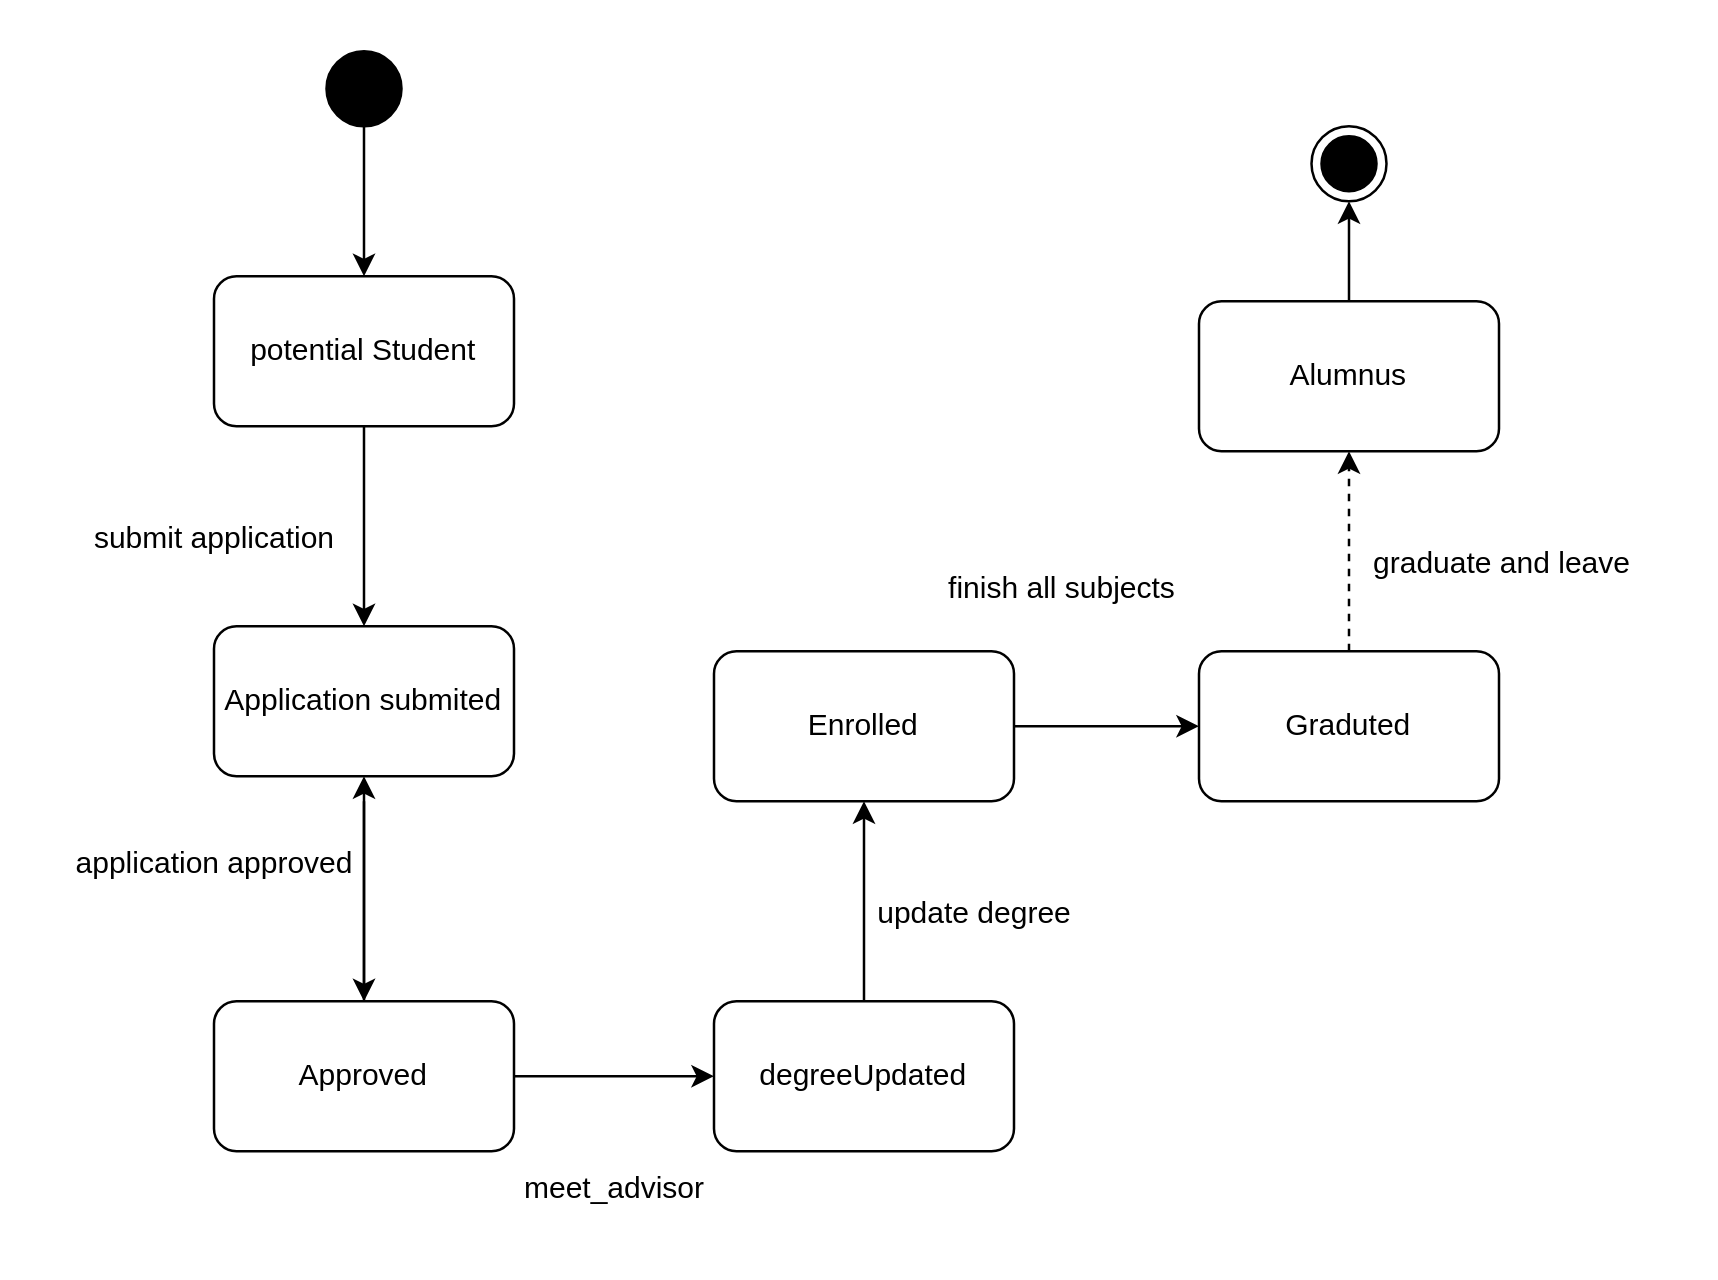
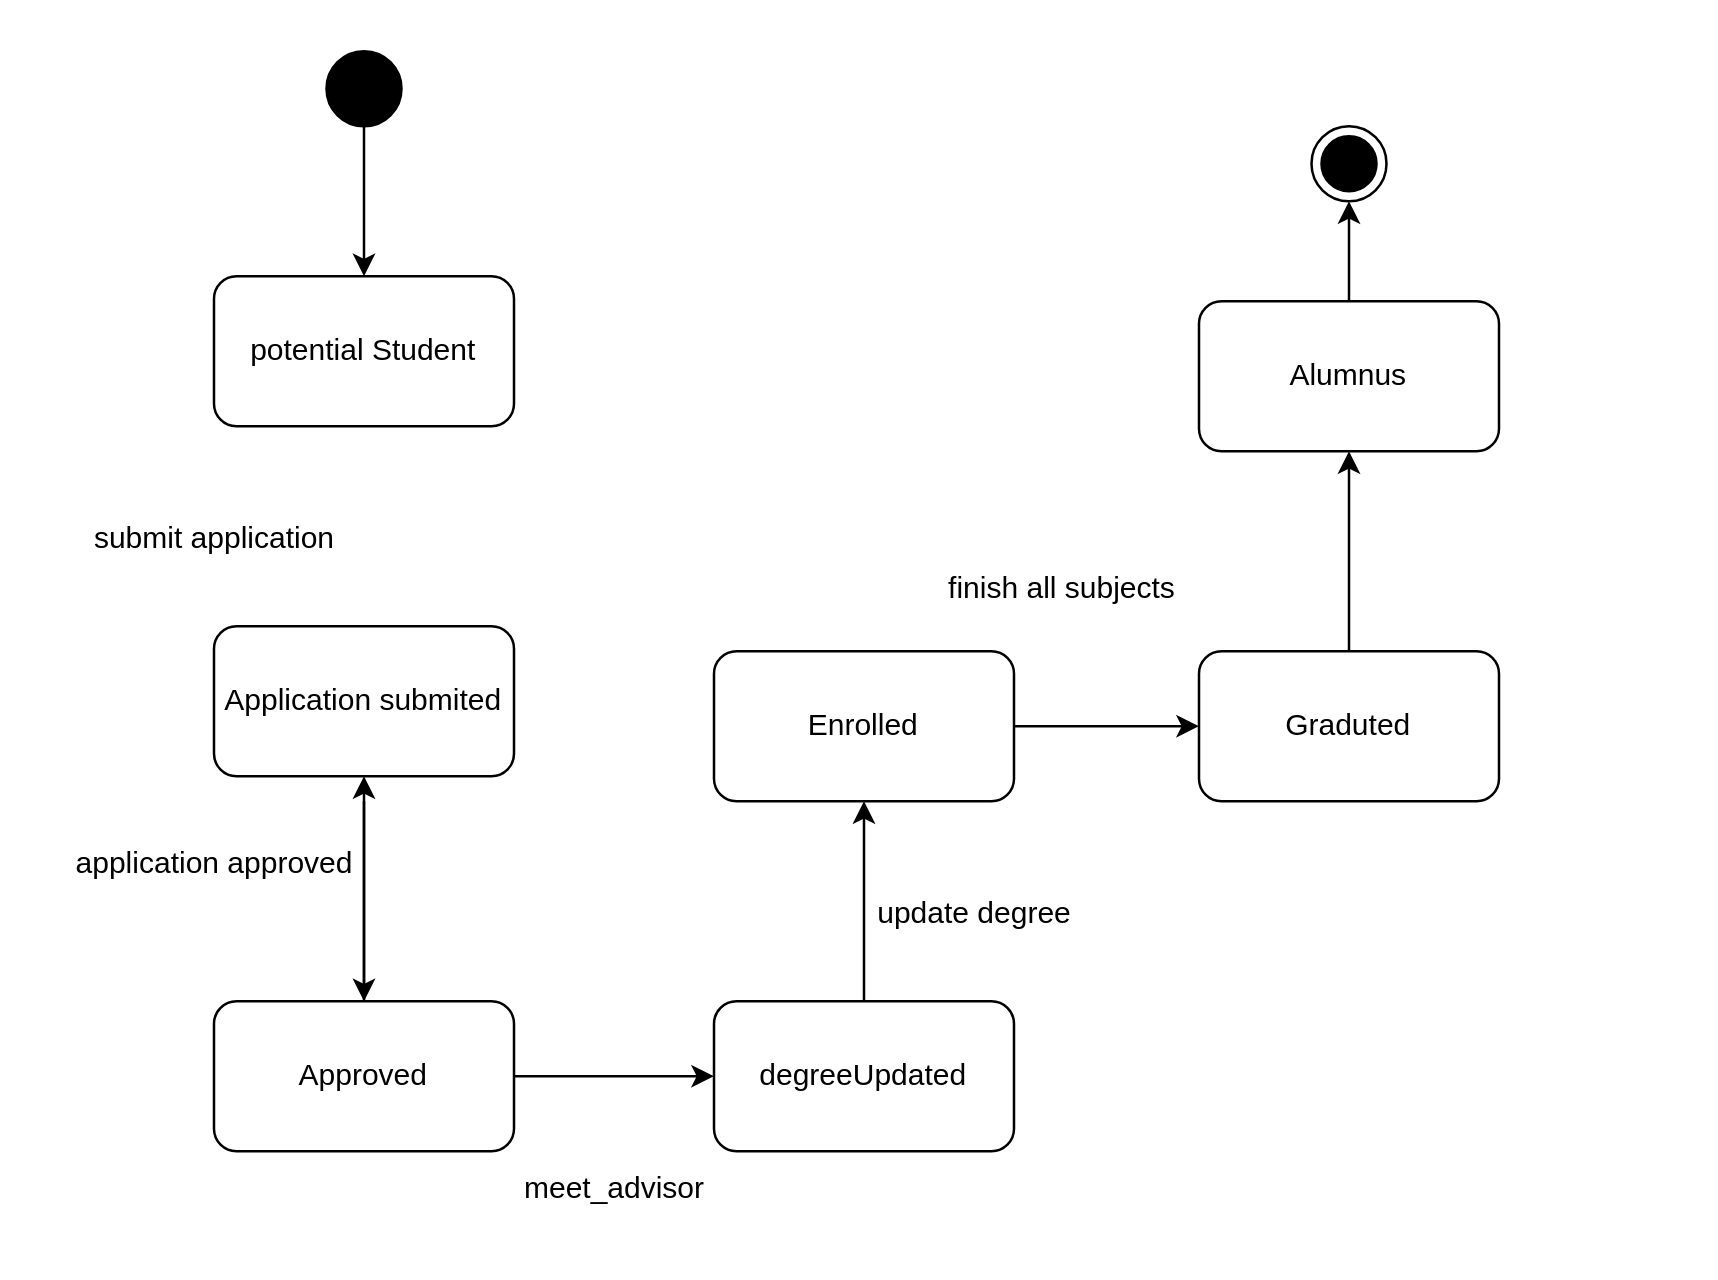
  <mxCell id="0" />
  <mxCell id="1" parent="0" />
  <mxCell id="2" style="edgeStyle=orthogonalEdgeStyle;rounded=0;orthogonalLoop=1;jettySize=auto;html=1;entryX=0.5;entryY=0;entryDx=0;entryDy=0;" edge="1" parent="1" source="3" target="20"><mxGeometry relative="1" as="geometry" /></mxCell>
  <mxCell id="3" value="" style="ellipse;fillColor=strokeColor;html=1;" vertex="1" parent="1"><mxGeometry x="130" y="20" width="30" height="30" as="geometry" /></mxCell>
  <mxCell id="4" value="" style="edgeStyle=orthogonalEdgeStyle;rounded=0;orthogonalLoop=1;jettySize=auto;html=1;" edge="1" parent="1"><mxGeometry relative="1" as="geometry"><mxPoint x="145" y="320" as="sourcePoint" /><mxPoint x="145" y="400" as="targetPoint" /></mxGeometry></mxCell>
  <mxCell id="5" value="submit application" style="text;html=1;align=center;verticalAlign=middle;resizable=0;points=[];autosize=1;strokeColor=none;fillColor=none;" vertex="1" parent="1"><mxGeometry y="200" width="120" height="30" as="geometry" x="25" /></mxCell>
  <mxCell id="6" value="" style="edgeStyle=orthogonalEdgeStyle;rounded=0;orthogonalLoop=1;jettySize=auto;html=1;exitX=0.5;exitY=0;exitDx=0;exitDy=0;" edge="1" parent="1" source="8" target="18"><mxGeometry relative="1" as="geometry" /></mxCell>
  <mxCell id="7" value="" style="edgeStyle=orthogonalEdgeStyle;rounded=0;orthogonalLoop=1;jettySize=auto;html=1;" edge="1" parent="1" source="8" target="22"><mxGeometry relative="1" as="geometry" /></mxCell>
  <mxCell id="8" value="Approved" style="whiteSpace=wrap;html=1;rounded=1;" vertex="1" parent="1"><mxGeometry x="85" y="400" width="120" height="60" as="geometry" /></mxCell>
  <mxCell id="9" value="meet_advisor" style="text;html=1;align=center;verticalAlign=middle;resizable=0;points=[];autosize=1;strokeColor=none;fillColor=none;" vertex="1" parent="1"><mxGeometry x="195" y="460" width="100" height="30" as="geometry" /></mxCell>
  <mxCell id="10" value="" style="edgeStyle=orthogonalEdgeStyle;rounded=0;orthogonalLoop=1;jettySize=auto;html=1;" edge="1" parent="1" source="11" target="13"><mxGeometry relative="1" as="geometry" /></mxCell>
  <mxCell id="11" value="Enrolled" style="whiteSpace=wrap;html=1;rounded=1;" vertex="1" parent="1"><mxGeometry x="285" y="260" width="120" height="60" as="geometry" /></mxCell>
- <mxCell id="12" value="" style="edgeStyle=orthogonalEdgeStyle;rounded=0;orthogonalLoop=1;jettySize=auto;html=1;dashed=1;" edge="1" parent="1" source="13" target="16"><mxGeometry relative="1" as="geometry" /></mxCell>
+ <mxCell id="12" value="" style="edgeStyle=orthogonalEdgeStyle;rounded=0;orthogonalLoop=1;jettySize=auto;html=1;" edge="1" parent="1" source="13" target="16"><mxGeometry relative="1" as="geometry" /></mxCell>
  <mxCell id="13" value="Graduted" style="whiteSpace=wrap;html=1;rounded=1;" vertex="1" parent="1"><mxGeometry x="479" y="260" width="120" height="60" as="geometry" /></mxCell>
  <mxCell id="14" value="finish all subjects" style="text;html=1;align=center;verticalAlign=middle;resizable=0;points=[];autosize=1;strokeColor=none;fillColor=none;" vertex="1" parent="1"><mxGeometry x="369" y="220" width="110" height="30" as="geometry" /></mxCell>
  <mxCell id="15" style="edgeStyle=orthogonalEdgeStyle;rounded=0;orthogonalLoop=1;jettySize=auto;html=1;entryX=0.5;entryY=1;entryDx=0;entryDy=0;" edge="1" parent="1" source="16" target="25"><mxGeometry relative="1" as="geometry" /></mxCell>
  <mxCell id="16" value="&lt;div class=&quot;lake-content&quot;&gt;&lt;span style=&quot;&quot; class=&quot;ne-text&quot;&gt;Alumnus&lt;/span&gt;&lt;/div&gt;" style="whiteSpace=wrap;html=1;rounded=1;strokeColor=default;fontColor=default;" vertex="1" parent="1"><mxGeometry x="479" y="120" width="120" height="60" as="geometry" /></mxCell>
- <mxCell id="17" value="graduate and leave" style="text;html=1;align=center;verticalAlign=middle;resizable=0;points=[];autosize=1;strokeColor=none;fillColor=none;" vertex="1" parent="1"><mxGeometry x="535" y="210" width="130" height="30" as="geometry" /></mxCell>
  <mxCell id="18" value="Application submited" style="rounded=1;whiteSpace=wrap;html=1;" vertex="1" parent="1"><mxGeometry x="85" y="250" width="120" height="60" as="geometry" /></mxCell>
- <mxCell id="19" style="edgeStyle=orthogonalEdgeStyle;rounded=0;orthogonalLoop=1;jettySize=auto;html=1;exitX=0.5;exitY=1;exitDx=0;exitDy=0;entryX=0.5;entryY=0;entryDx=0;entryDy=0;" edge="1" parent="1" source="20" target="18"><mxGeometry relative="1" as="geometry" /></mxCell>
  <mxCell id="20" value="potential Student" style="rounded=1;whiteSpace=wrap;html=1;" vertex="1" parent="1"><mxGeometry x="85" y="110" width="120" height="60" as="geometry" /></mxCell>
  <mxCell id="21" style="edgeStyle=orthogonalEdgeStyle;rounded=0;orthogonalLoop=1;jettySize=auto;html=1;exitX=0.5;exitY=0;exitDx=0;exitDy=0;entryX=0.5;entryY=1;entryDx=0;entryDy=0;" edge="1" parent="1" source="22" target="11"><mxGeometry relative="1" as="geometry" /></mxCell>
  <mxCell id="22" value="degreeUpdated" style="whiteSpace=wrap;html=1;rounded=1;" vertex="1" parent="1"><mxGeometry x="285" y="400" width="120" height="60" as="geometry" /></mxCell>
  <mxCell id="23" value="application approved" style="text;html=1;align=center;verticalAlign=middle;resizable=0;points=[];autosize=1;strokeColor=none;fillColor=none;" vertex="1" parent="1"><mxGeometry x="20" y="330" width="130" height="30" as="geometry" /></mxCell>
  <mxCell id="24" value="update degree" style="text;html=1;align=center;verticalAlign=middle;resizable=0;points=[];autosize=1;strokeColor=none;fillColor=none;" vertex="1" parent="1"><mxGeometry x="339" y="350" width="100" height="30" as="geometry" /></mxCell>
  <mxCell id="25" value="" style="ellipse;html=1;shape=endState;fillColor=strokeColor;" vertex="1" parent="1"><mxGeometry x="524" y="50" width="30" height="30" as="geometry" /></mxCell>
